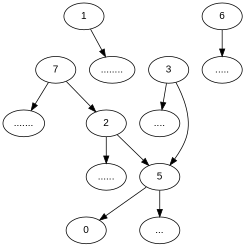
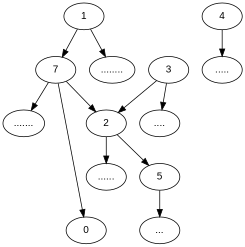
  digraph {
    node [fontname=Arial]
    1
    "........"
    7
    "......."
    2
    "......"
    5
-   6
+   6 [label=4]
    "....."
    3
    "...."
    "..."
    n13 [label=0]
    1 -> "........"
+   1 -> 7
    7 -> "......."
    7 -> 2
    2 -> "......"
    2 -> 5
    5 -> "..."
-   5 -> n13
+   7 -> n13
    6 -> "....."
-   3 -> 5
+   3 -> 2
    3 -> "...."
  }
